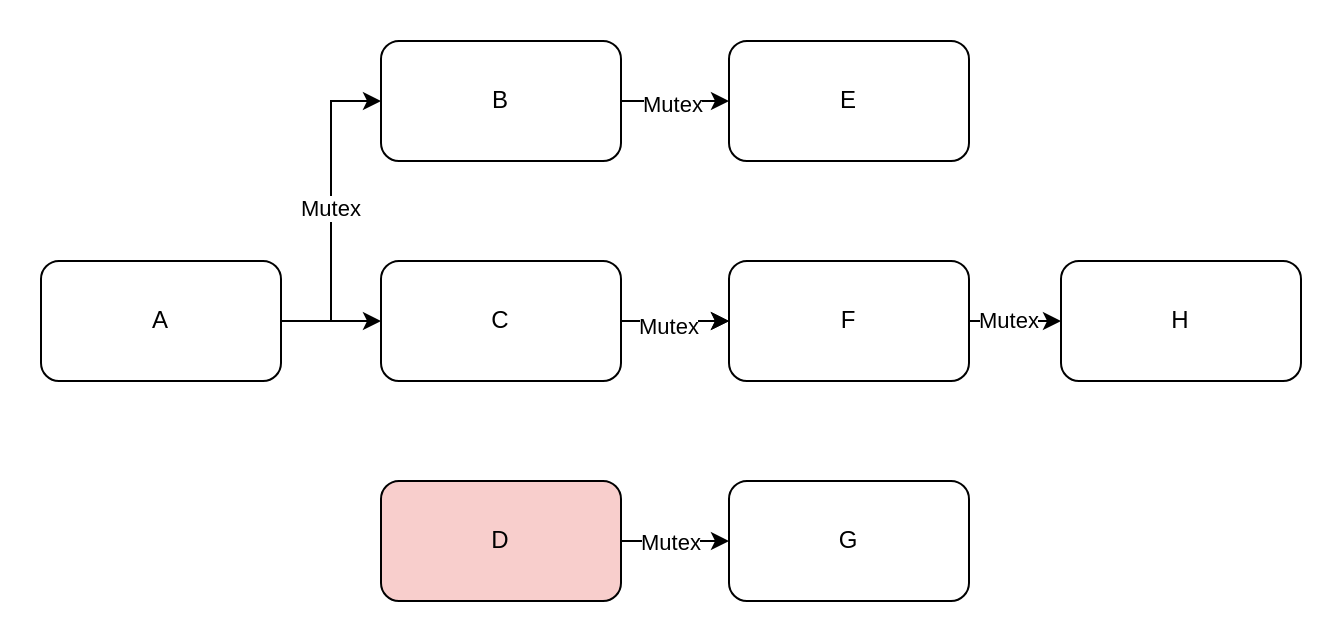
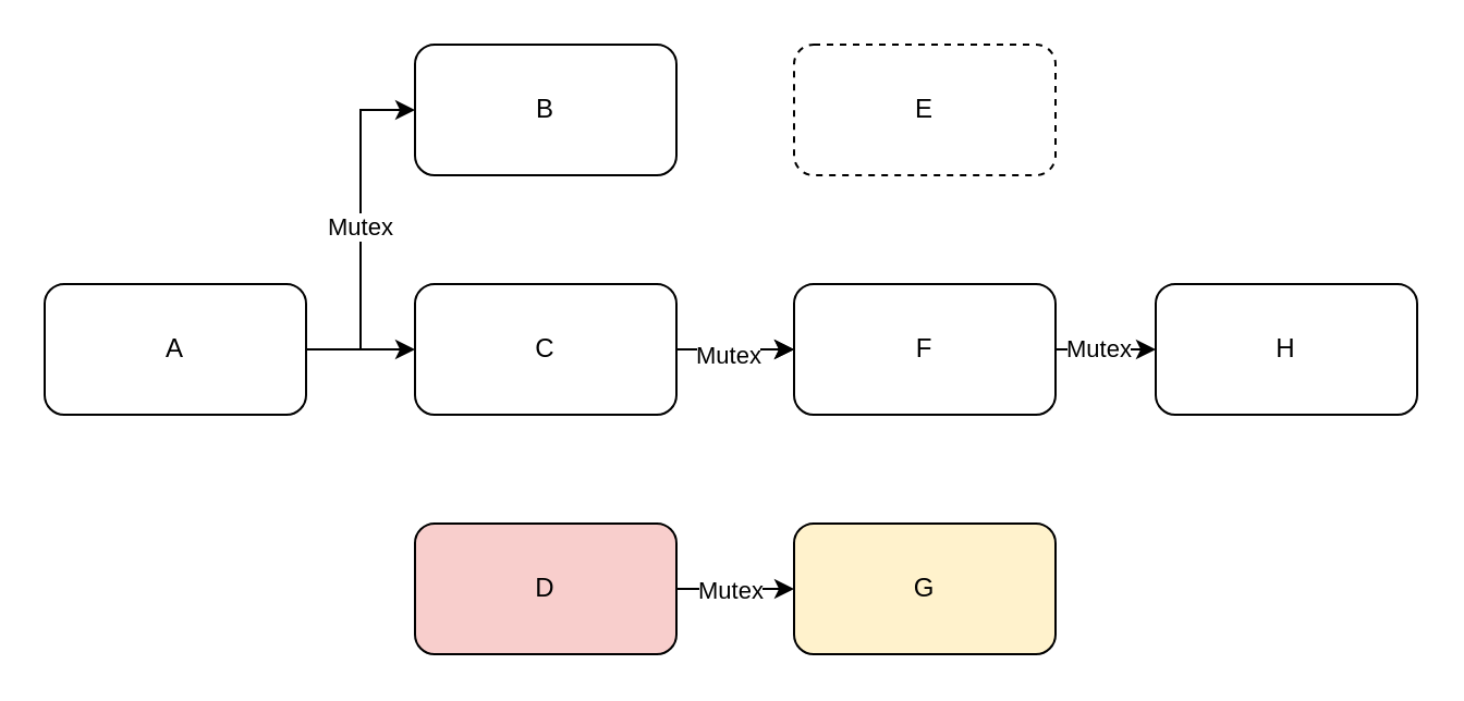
  <mxCell id="0" />
  <mxCell id="1" parent="0" />
  <mxCell id="2" style="edgeStyle=orthogonalEdgeStyle;rounded=0;orthogonalLoop=1;jettySize=auto;html=1;exitX=1;exitY=0.5;exitDx=0;exitDy=0;entryX=0;entryY=0.5;entryDx=0;entryDy=0;" edge="1" parent="1" source="5" target="20"><mxGeometry relative="1" as="geometry"><Array as="points"><mxPoint x="165" y="160" /><mxPoint x="165" y="50" /></Array></mxGeometry></mxCell>
  <mxCell id="3" value="Mutex" style="edgeLabel;html=1;align=center;verticalAlign=middle;resizable=0;points=[];" vertex="1" connectable="0" parent="2"><mxGeometry x="0.022" y="1" relative="1" as="geometry"><mxPoint as="offset" /></mxGeometry></mxCell>
  <mxCell id="4" style="edgeStyle=orthogonalEdgeStyle;rounded=0;orthogonalLoop=1;jettySize=auto;html=1;exitX=1;exitY=0.5;exitDx=0;exitDy=0;entryX=0;entryY=0.5;entryDx=0;entryDy=0;" edge="1" parent="1" source="5" target="9"><mxGeometry relative="1" as="geometry"><Array as="points"><mxPoint x="170" y="160" /><mxPoint x="170" y="160" /></Array></mxGeometry></mxCell>
  <mxCell id="5" value="A" style="rounded=1;whiteSpace=wrap;html=1;" vertex="1" parent="1"><mxGeometry x="20" y="130" width="120" height="60" as="geometry" /></mxCell>
  <mxCell id="6" style="edgeStyle=orthogonalEdgeStyle;rounded=0;orthogonalLoop=1;jettySize=auto;html=1;exitX=1;exitY=0.5;exitDx=0;exitDy=0;" edge="1" parent="1" source="9" target="12"><mxGeometry relative="1" as="geometry" /></mxCell>
  <mxCell id="7" value="" style="edgeStyle=orthogonalEdgeStyle;rounded=0;orthogonalLoop=1;jettySize=auto;html=1;" edge="1" parent="1" source="9" target="12"><mxGeometry relative="1" as="geometry" /></mxCell>
  <mxCell id="8" value="Mutex" style="edgeLabel;html=1;align=center;verticalAlign=middle;resizable=0;points=[];" vertex="1" connectable="0" parent="7"><mxGeometry x="-0.148" y="-2" relative="1" as="geometry"><mxPoint as="offset" /></mxGeometry></mxCell>
  <mxCell id="9" value="C" style="rounded=1;whiteSpace=wrap;html=1;" vertex="1" parent="1"><mxGeometry x="190" y="130" width="120" height="60" as="geometry" /></mxCell>
  <mxCell id="10" style="edgeStyle=orthogonalEdgeStyle;rounded=0;orthogonalLoop=1;jettySize=auto;html=1;exitX=1;exitY=0.5;exitDx=0;exitDy=0;entryX=0;entryY=0.5;entryDx=0;entryDy=0;" edge="1" parent="1" source="12" target="13"><mxGeometry relative="1" as="geometry" /></mxCell>
  <mxCell id="11" value="Mutex" style="edgeLabel;html=1;align=center;verticalAlign=middle;resizable=0;points=[];" vertex="1" connectable="0" parent="10"><mxGeometry x="-0.162" y="1" relative="1" as="geometry"><mxPoint as="offset" /></mxGeometry></mxCell>
  <mxCell id="12" value="F" style="rounded=1;whiteSpace=wrap;html=1;" vertex="1" parent="1"><mxGeometry x="364" y="130" width="120" height="60" as="geometry" /></mxCell>
  <mxCell id="13" value="H" style="rounded=1;whiteSpace=wrap;html=1;" vertex="1" parent="1"><mxGeometry x="530" y="130" width="120" height="60" as="geometry" /></mxCell>
  <mxCell id="14" style="edgeStyle=orthogonalEdgeStyle;rounded=0;orthogonalLoop=1;jettySize=auto;html=1;exitX=1;exitY=0.5;exitDx=0;exitDy=0;entryX=0;entryY=0.5;entryDx=0;entryDy=0;" edge="1" parent="1" source="16" target="17"><mxGeometry relative="1" as="geometry" /></mxCell>
  <mxCell id="15" value="Mutex" style="edgeLabel;html=1;align=center;verticalAlign=middle;resizable=0;points=[];" vertex="1" connectable="0" parent="14"><mxGeometry x="-0.127" relative="1" as="geometry"><mxPoint as="offset" /></mxGeometry></mxCell>
  <mxCell id="16" value="D" style="rounded=1;whiteSpace=wrap;html=1;fillColor=#f8cecc;" vertex="1" parent="1"><mxGeometry x="190" y="240" width="120" height="60" as="geometry" /></mxCell>
- <mxCell id="17" value="G" style="rounded=1;whiteSpace=wrap;html=1;" vertex="1" parent="1"><mxGeometry x="364" y="240" width="120" height="60" as="geometry" /></mxCell>
- <mxCell id="18" style="edgeStyle=orthogonalEdgeStyle;rounded=0;orthogonalLoop=1;jettySize=auto;html=1;exitX=1;exitY=0.5;exitDx=0;exitDy=0;" edge="1" parent="1" source="20" target="21"><mxGeometry relative="1" as="geometry" /></mxCell>
- <mxCell id="19" value="Mutex" style="edgeLabel;html=1;align=center;verticalAlign=middle;resizable=0;points=[];" vertex="1" connectable="0" parent="18"><mxGeometry x="-0.085" y="-1" relative="1" as="geometry"><mxPoint as="offset" /></mxGeometry></mxCell>
+ <mxCell id="17" value="G" style="rounded=1;whiteSpace=wrap;html=1;fillColor=#fff2cc;" vertex="1" parent="1"><mxGeometry x="364" y="240" width="120" height="60" as="geometry" /></mxCell>
  <mxCell id="20" value="B" style="rounded=1;whiteSpace=wrap;html=1;" vertex="1" parent="1"><mxGeometry x="190" y="20" width="120" height="60" as="geometry" /></mxCell>
- <mxCell id="21" value="E" style="rounded=1;whiteSpace=wrap;html=1;" vertex="1" parent="1"><mxGeometry x="364" y="20" width="120" height="60" as="geometry" /></mxCell>
+ <mxCell id="21" value="E" style="rounded=1;whiteSpace=wrap;html=1;dashed=1;" vertex="1" parent="1"><mxGeometry x="364" y="20" width="120" height="60" as="geometry" /></mxCell>
